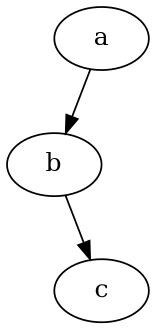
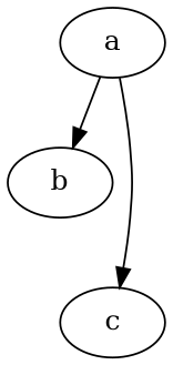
  digraph {
    node [Weight=3]
    b
    a [Weight=2]
    c
    a -> b [Weight=1]
-   b -> c [Weight=2]
+   a -> c [Weight=2]
  }
